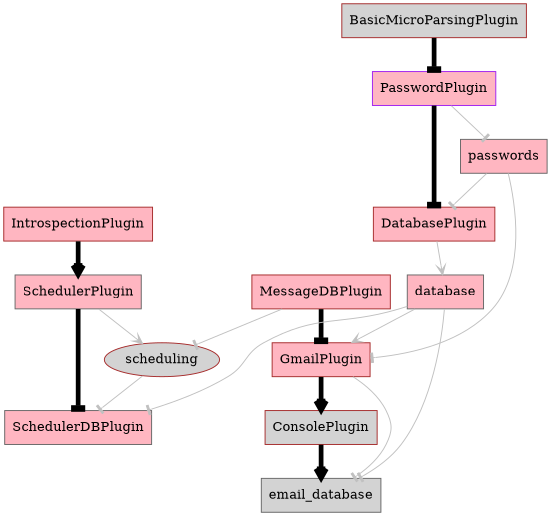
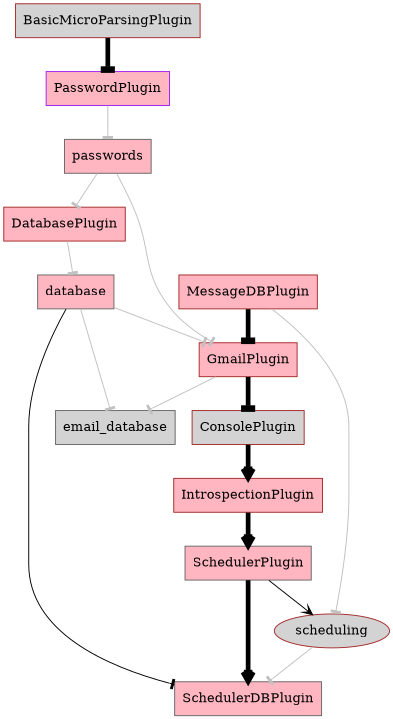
  digraph {
    node [color=brown fillcolor=lightpink shape=box style=filled]
    edge [arrowhead=tee weight=10 color=gray]
    BasicMicroParsingPlugin [fillcolor=lightgrey]
    PasswordPlugin [color=purple]
    DatabasePlugin
    passwords [color=gray40]
    SchedulerPlugin [color=gray40]
    IntrospectionPlugin
    SchedulerDBPlugin [color=gray40]
    scheduling [fillcolor=lightgrey shape=ellipse]
    ConsolePlugin [fillcolor=lightgrey]
    GmailPlugin
    email_database [color=gray40 fillcolor=lightgrey]
    MessageDBPlugin
    database [color=gray40]
    BasicMicroParsingPlugin -> PasswordPlugin [penwidth=5 weight=100 color=""]
-   PasswordPlugin -> DatabasePlugin [penwidth=5 weight=100 color=""]
    PasswordPlugin -> passwords
-   DatabasePlugin -> database [arrowhead=vee]
+   DatabasePlugin -> database
    passwords -> DatabasePlugin
    passwords -> GmailPlugin
-   SchedulerPlugin -> SchedulerDBPlugin [penwidth=5 weight=100 color=""]
-   SchedulerPlugin -> scheduling [arrowhead=vee]
+   SchedulerPlugin -> SchedulerDBPlugin [arrowhead=vee penwidth=5 weight=100 color=""]
+   SchedulerPlugin -> scheduling [arrowhead=vee color=black]
    IntrospectionPlugin -> SchedulerPlugin [arrowhead=vee penwidth=5 weight=100 color=""]
    scheduling -> SchedulerDBPlugin
-   ConsolePlugin -> email_database [arrowhead=vee penwidth=5 weight=100 color=""]
-   GmailPlugin -> ConsolePlugin [arrowhead=vee penwidth=5 weight=100 color=""]
+   ConsolePlugin -> IntrospectionPlugin [arrowhead=vee penwidth=5 weight=100 color=""]
+   GmailPlugin -> ConsolePlugin [penwidth=5 weight=100 color=""]
    GmailPlugin -> email_database
    MessageDBPlugin -> scheduling
    MessageDBPlugin -> GmailPlugin [penwidth=5 weight=100 color=""]
-   database -> SchedulerDBPlugin
-   database -> GmailPlugin [arrowhead=vee]
+   database -> SchedulerDBPlugin [color=black]
+   database -> GmailPlugin
    database -> email_database
  }
